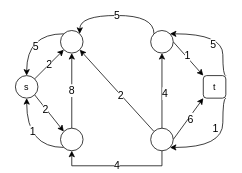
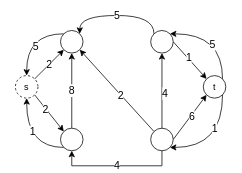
  <mxCell id="0" />
  <mxCell id="1" parent="0" />
  <mxCell id="2" value="&lt;font style=&quot;font-size: 14px&quot;&gt;2&lt;/font&gt;" style="rounded=0;orthogonalLoop=1;jettySize=auto;html=1;exitX=1;exitY=0;exitDx=0;exitDy=0;entryX=0;entryY=1;entryDx=0;entryDy=0;" parent="1" source="5" target="8" edge="1"><mxGeometry relative="1" as="geometry" /></mxCell>
  <mxCell id="3" style="edgeStyle=none;rounded=0;orthogonalLoop=1;jettySize=auto;html=1;exitX=1;exitY=1;exitDx=0;exitDy=0;entryX=0;entryY=0;entryDx=0;entryDy=0;" parent="1" source="5" target="12" edge="1"><mxGeometry relative="1" as="geometry" /></mxCell>
  <mxCell id="4" value="&lt;font style=&quot;font-size: 14px&quot;&gt;2&lt;/font&gt;" style="text;html=1;resizable=0;points=[];align=center;verticalAlign=middle;labelBackgroundColor=#ffffff;" parent="3" vertex="1" connectable="0"><mxGeometry x="-0.275" y="-1" relative="1" as="geometry"><mxPoint as="offset" /></mxGeometry></mxCell>
- <mxCell id="5" value="s" style="ellipse;whiteSpace=wrap;html=1;aspect=fixed;" parent="1" vertex="1"><mxGeometry x="20" y="100" width="30" height="30" as="geometry" /></mxCell>
+ <mxCell id="5" value="s" style="ellipse;whiteSpace=wrap;html=1;aspect=fixed;dashed=1;" parent="1" vertex="1"><mxGeometry x="20" y="100" width="30" height="30" as="geometry" /></mxCell>
  <mxCell id="6" style="edgeStyle=orthogonalEdgeStyle;rounded=0;orthogonalLoop=1;jettySize=auto;html=1;exitX=0;exitY=0;exitDx=0;exitDy=0;entryX=0.5;entryY=0;entryDx=0;entryDy=0;curved=1;fillColor=#f8cecc;strokeColor=#000000;" edge="1" parent="1" source="8" target="5"><mxGeometry relative="1" as="geometry" /></mxCell>
  <mxCell id="7" value="&lt;font style=&quot;font-size: 14px&quot;&gt;5&lt;/font&gt;" style="text;html=1;resizable=0;points=[];align=center;verticalAlign=middle;labelBackgroundColor=#ffffff;" vertex="1" connectable="0" parent="6"><mxGeometry x="-0.276" y="17" relative="1" as="geometry"><mxPoint as="offset" /></mxGeometry></mxCell>
  <mxCell id="8" value="" style="ellipse;whiteSpace=wrap;html=1;aspect=fixed;" parent="1" vertex="1"><mxGeometry x="80" y="40" width="30" height="30" as="geometry" /></mxCell>
  <mxCell id="9" value="&lt;font style=&quot;font-size: 14px&quot;&gt;8&lt;/font&gt;" style="edgeStyle=none;rounded=0;orthogonalLoop=1;jettySize=auto;html=1;exitX=0.5;exitY=0;exitDx=0;exitDy=0;" parent="1" source="12" edge="1"><mxGeometry relative="1" as="geometry"><mxPoint x="95" y="70" as="targetPoint" /></mxGeometry></mxCell>
  <mxCell id="10" style="edgeStyle=orthogonalEdgeStyle;curved=1;rounded=0;orthogonalLoop=1;jettySize=auto;html=1;exitX=0;exitY=1;exitDx=0;exitDy=0;entryX=0.5;entryY=1;entryDx=0;entryDy=0;" edge="1" parent="1" source="12" target="5"><mxGeometry relative="1" as="geometry" /></mxCell>
  <mxCell id="11" value="&lt;font style=&quot;font-size: 14px&quot;&gt;1&lt;/font&gt;" style="text;html=1;resizable=0;points=[];align=center;verticalAlign=middle;labelBackgroundColor=#ffffff;" vertex="1" connectable="0" parent="10"><mxGeometry x="-0.27" y="-21" relative="1" as="geometry"><mxPoint as="offset" /></mxGeometry></mxCell>
  <mxCell id="12" value="" style="ellipse;whiteSpace=wrap;html=1;aspect=fixed;" parent="1" vertex="1"><mxGeometry x="80" y="170" width="30" height="30" as="geometry" /></mxCell>
  <mxCell id="13" style="edgeStyle=none;rounded=0;orthogonalLoop=1;jettySize=auto;html=1;exitX=1;exitY=0.5;exitDx=0;exitDy=0;entryX=0;entryY=0;entryDx=0;entryDy=0;" parent="1" source="17" target="30" edge="1"><mxGeometry relative="1" as="geometry" /></mxCell>
  <mxCell id="14" value="&lt;font style=&quot;font-size: 14px&quot;&gt;1&lt;/font&gt;" style="text;html=1;resizable=0;points=[];align=center;verticalAlign=middle;labelBackgroundColor=#ffffff;" parent="13" vertex="1" connectable="0"><mxGeometry x="-0.122" y="2" relative="1" as="geometry"><mxPoint as="offset" /></mxGeometry></mxCell>
  <mxCell id="15" style="edgeStyle=orthogonalEdgeStyle;curved=1;rounded=0;orthogonalLoop=1;jettySize=auto;html=1;exitX=0;exitY=0;exitDx=0;exitDy=0;entryX=1;entryY=0;entryDx=0;entryDy=0;" edge="1" parent="1" source="17" target="8"><mxGeometry relative="1" as="geometry"><Array as="points"><mxPoint x="204" y="20" /><mxPoint x="106" y="20" /></Array></mxGeometry></mxCell>
  <mxCell id="16" value="&lt;font style=&quot;font-size: 14px&quot;&gt;5&lt;/font&gt;" style="text;html=1;resizable=0;points=[];align=center;verticalAlign=middle;labelBackgroundColor=#ffffff;" vertex="1" connectable="0" parent="15"><mxGeometry y="-1" relative="1" as="geometry"><mxPoint as="offset" /></mxGeometry></mxCell>
  <mxCell id="17" value="" style="ellipse;whiteSpace=wrap;html=1;aspect=fixed;" parent="1" vertex="1"><mxGeometry x="200" y="40" width="30" height="30" as="geometry" /></mxCell>
  <mxCell id="18" style="edgeStyle=none;rounded=0;orthogonalLoop=1;jettySize=auto;html=1;exitX=1;exitY=0.5;exitDx=0;exitDy=0;entryX=0;entryY=1;entryDx=0;entryDy=0;" parent="1" source="25" target="30" edge="1"><mxGeometry relative="1" as="geometry" /></mxCell>
  <mxCell id="19" value="&lt;font style=&quot;font-size: 14px&quot;&gt;6&lt;/font&gt;" style="text;html=1;resizable=0;points=[];align=center;verticalAlign=middle;labelBackgroundColor=#ffffff;" parent="18" vertex="1" connectable="0"><mxGeometry x="0.06" y="-2" relative="1" as="geometry"><mxPoint as="offset" /></mxGeometry></mxCell>
  <mxCell id="20" style="edgeStyle=none;rounded=0;orthogonalLoop=1;jettySize=auto;html=1;exitX=0.5;exitY=0;exitDx=0;exitDy=0;entryX=0.5;entryY=1;entryDx=0;entryDy=0;" parent="1" source="25" target="17" edge="1"><mxGeometry relative="1" as="geometry" /></mxCell>
  <mxCell id="21" value="&lt;font style=&quot;font-size: 14px&quot;&gt;4&lt;/font&gt;" style="text;html=1;resizable=0;points=[];align=center;verticalAlign=middle;labelBackgroundColor=#ffffff;" parent="20" vertex="1" connectable="0"><mxGeometry x="-0.06" y="-3" relative="1" as="geometry"><mxPoint as="offset" /></mxGeometry></mxCell>
  <mxCell id="22" value="&lt;font style=&quot;font-size: 14px&quot;&gt;4&lt;/font&gt;" style="edgeStyle=orthogonalEdgeStyle;rounded=0;orthogonalLoop=1;jettySize=auto;html=1;exitX=0.5;exitY=1;exitDx=0;exitDy=0;entryX=0.5;entryY=1;entryDx=0;entryDy=0;" parent="1" source="25" target="12" edge="1"><mxGeometry relative="1" as="geometry" /></mxCell>
  <mxCell id="23" style="rounded=0;orthogonalLoop=1;jettySize=auto;html=1;exitX=0;exitY=0;exitDx=0;exitDy=0;entryX=1;entryY=1;entryDx=0;entryDy=0;" parent="1" source="25" target="8" edge="1"><mxGeometry relative="1" as="geometry" /></mxCell>
  <mxCell id="24" value="&lt;font style=&quot;font-size: 14px&quot;&gt;2&lt;/font&gt;" style="text;html=1;resizable=0;points=[];align=center;verticalAlign=middle;labelBackgroundColor=#ffffff;" parent="23" vertex="1" connectable="0"><mxGeometry x="-0.088" relative="1" as="geometry"><mxPoint y="1" as="offset" /></mxGeometry></mxCell>
  <mxCell id="25" value="" style="ellipse;whiteSpace=wrap;html=1;aspect=fixed;" parent="1" vertex="1"><mxGeometry x="200" y="170" width="30" height="30" as="geometry" /></mxCell>
  <mxCell id="26" style="edgeStyle=orthogonalEdgeStyle;curved=1;rounded=0;orthogonalLoop=1;jettySize=auto;html=1;exitX=1;exitY=0;exitDx=0;exitDy=0;entryX=1;entryY=0;entryDx=0;entryDy=0;" edge="1" parent="1" source="30" target="17"><mxGeometry relative="1" as="geometry"><Array as="points"><mxPoint x="296" y="44" /></Array></mxGeometry></mxCell>
  <mxCell id="27" value="&lt;font style=&quot;font-size: 14px&quot;&gt;5&lt;/font&gt;" style="text;html=1;resizable=0;points=[];align=center;verticalAlign=middle;labelBackgroundColor=#ffffff;" vertex="1" connectable="0" parent="26"><mxGeometry x="-0.292" y="14" relative="1" as="geometry"><mxPoint as="offset" /></mxGeometry></mxCell>
  <mxCell id="28" style="edgeStyle=orthogonalEdgeStyle;curved=1;rounded=0;orthogonalLoop=1;jettySize=auto;html=1;exitX=1;exitY=1;exitDx=0;exitDy=0;entryX=1;entryY=1;entryDx=0;entryDy=0;" edge="1" parent="1" source="30" target="25"><mxGeometry relative="1" as="geometry"><Array as="points"><mxPoint x="296" y="196" /></Array></mxGeometry></mxCell>
  <mxCell id="29" value="&lt;font style=&quot;font-size: 14px&quot;&gt;1&lt;/font&gt;" style="text;html=1;resizable=0;points=[];align=center;verticalAlign=middle;labelBackgroundColor=#ffffff;" vertex="1" connectable="0" parent="28"><mxGeometry x="-0.257" y="-12" relative="1" as="geometry"><mxPoint x="1" y="-8" as="offset" /></mxGeometry></mxCell>
- <mxCell id="30" value="t" style="whiteSpace=wrap;html=1;aspect=fixed;rounded=1;" parent="1" vertex="1"><mxGeometry x="270" y="100" width="30" height="30" as="geometry" /></mxCell>
+ <mxCell id="30" value="t" style="ellipse;whiteSpace=wrap;html=1;aspect=fixed;" parent="1" vertex="1"><mxGeometry x="270" y="100" width="30" height="30" as="geometry" /></mxCell>
